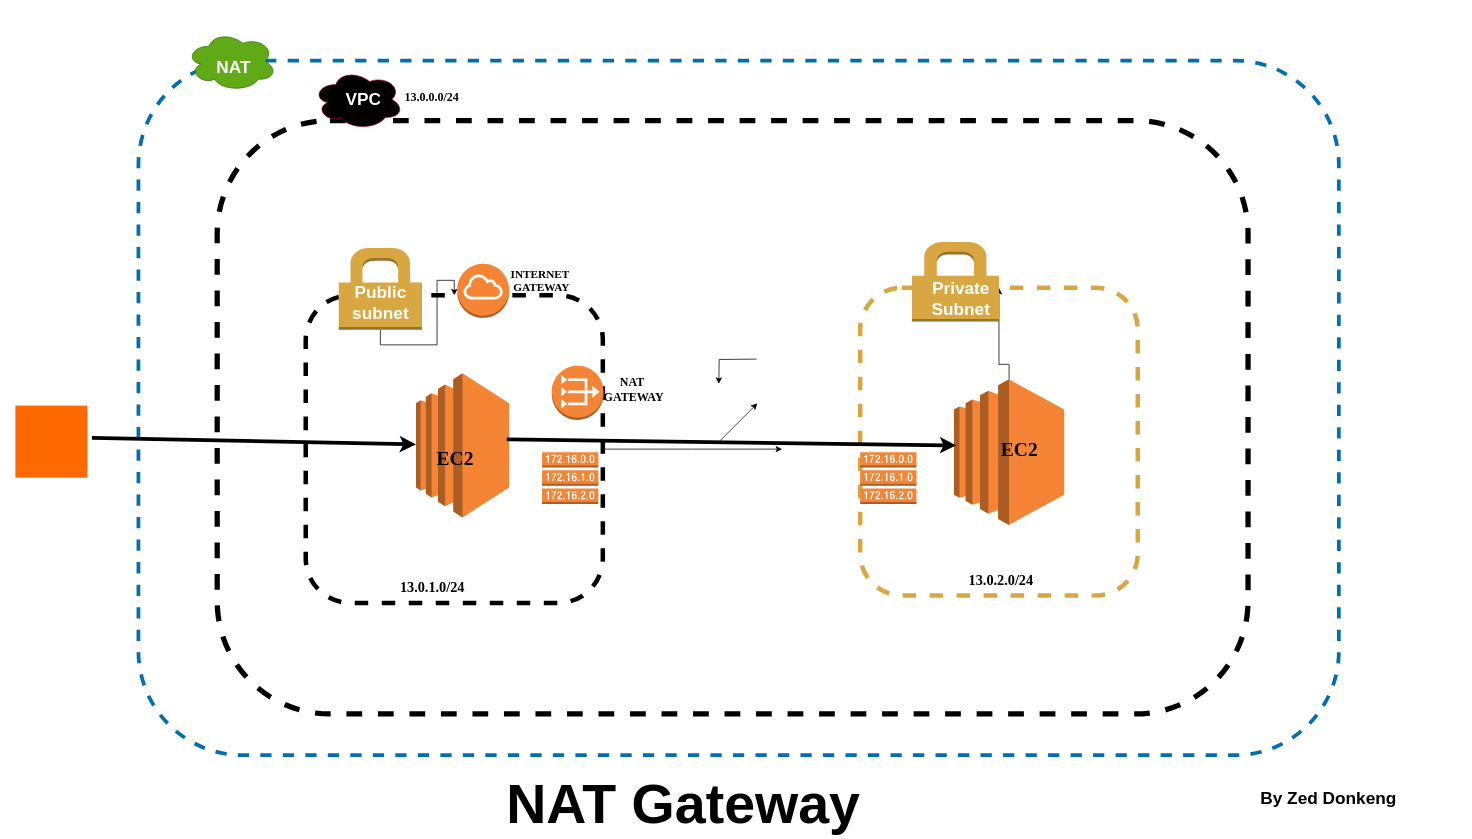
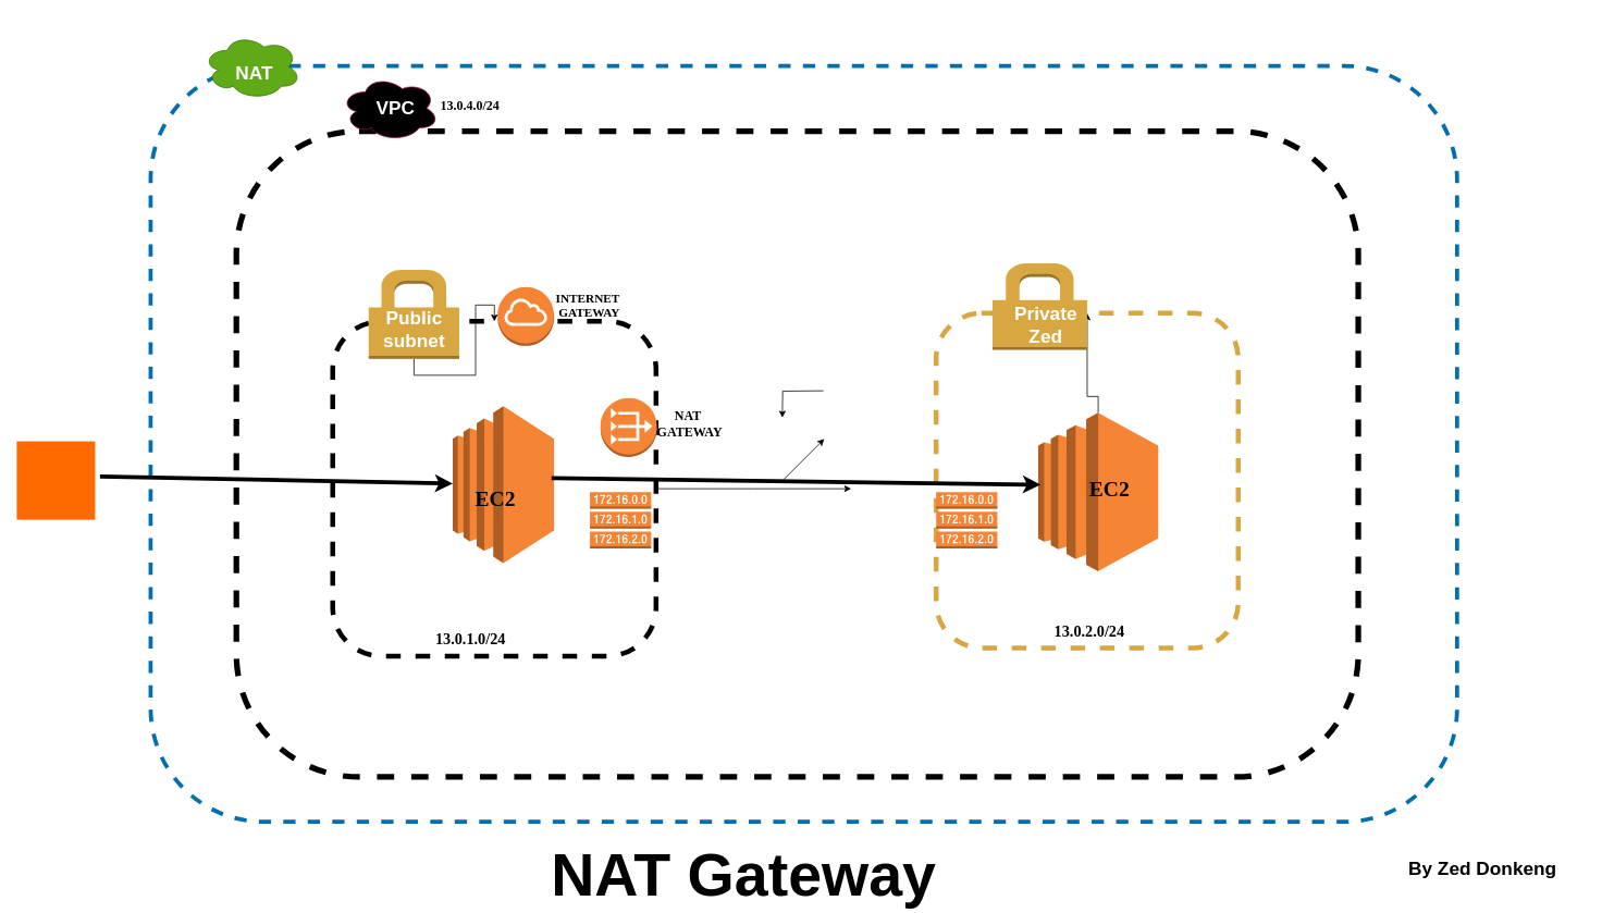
  <mxCell id="0" />
  <mxCell id="1" parent="0" />
  <mxCell id="2" value="" style="rounded=1;arcSize=10;dashed=1;fillColor=none;gradientColor=default;strokeWidth=2;dashPattern=12 12;strokeColor=none;" vertex="1" parent="1"><mxGeometry x="1134" y="267" width="200" height="200" as="geometry" /></mxCell>
  <mxCell id="3" value="" style="dashed=1;html=1;shape=mxgraph.aws3.permissions;fillColor=none;gradientColor=default;dashed=0;dashPattern=12 12;strokeColor=none;" vertex="1" parent="1"><mxGeometry x="1154" y="247" width="30" height="35" as="geometry" /></mxCell>
  <mxCell id="4" value="" style="rounded=1;whiteSpace=wrap;html=1;fontColor=#ffffff;fillColor=light-dark(#FFFFFF,#FFFFFF);strokeColor=light-dark(#006EAF,#00CC00);gradientColor=none;gradientDirection=east;dashed=1;strokeWidth=5;" vertex="1" parent="1"><mxGeometry x="184" y="80" width="1600" height="926" as="geometry" /></mxCell>
  <mxCell id="5" value="" style="rounded=1;whiteSpace=wrap;html=1;fillColor=light-dark(#FFFFFF,#FFFFFF);strokeColor=light-dark(#000000,#000099);strokeWidth=7;perimeterSpacing=6;dashed=1;arcSize=19;" vertex="1" parent="1"><mxGeometry x="289" y="160" width="1374" height="791" as="geometry" /></mxCell>
  <mxCell id="6" value="" style="edgeStyle=orthogonalEdgeStyle;rounded=0;orthogonalLoop=1;jettySize=auto;html=1;" edge="1" parent="1" source="7"><mxGeometry relative="1" as="geometry"><mxPoint x="1042" y="598" as="targetPoint" /></mxGeometry></mxCell>
  <mxCell id="7" value="" style="rounded=1;whiteSpace=wrap;html=1;fillColor=none;dashed=1;strokeColor=light-dark(#000000,#99004D);strokeWidth=6;" vertex="1" parent="1"><mxGeometry x="407" y="393" width="396" height="410" as="geometry" /></mxCell>
  <mxCell id="8" value="" style="outlineConnect=0;dashed=0;verticalLabelPosition=bottom;verticalAlign=top;align=center;html=1;shape=mxgraph.aws3.internet_gateway;fillColor=#F58534;gradientColor=none;" vertex="1" parent="1"><mxGeometry x="609" y="351" width="69" height="72" as="geometry" /></mxCell>
  <mxCell id="9" value="" style="outlineConnect=0;dashed=0;verticalLabelPosition=bottom;verticalAlign=top;align=center;html=1;shape=mxgraph.aws3.vpc_nat_gateway;fillColor=#F58536;gradientColor=none;" vertex="1" parent="1"><mxGeometry x="735" y="487" width="69" height="72" as="geometry" /></mxCell>
  <mxCell id="10" value="" style="rounded=1;whiteSpace=wrap;html=1;fillColor=none;dashed=1;strokeColor=light-dark(#D9A741,#835801);strokeWidth=6;" vertex="1" parent="1"><mxGeometry x="1146" y="383" width="370" height="410" as="geometry" /></mxCell>
  <mxCell id="11" style="edgeStyle=orthogonalEdgeStyle;rounded=0;orthogonalLoop=1;jettySize=auto;html=1;exitX=0.5;exitY=1;exitDx=0;exitDy=0;exitPerimeter=0;" edge="1" parent="1" source="12" target="7"><mxGeometry relative="1" as="geometry" /></mxCell>
  <mxCell id="12" value="" style="dashed=0;html=1;shape=mxgraph.aws3.permissions;fillColor=light-dark(#D9A741,#99004D);gradientColor=none;dashed=0;" vertex="1" parent="1"><mxGeometry x="451" y="330" width="111" height="109" as="geometry" /></mxCell>
  <mxCell id="13" value="" style="endArrow=classic;html=1;rounded=0;" edge="1" parent="1"><mxGeometry width="50" height="50" relative="1" as="geometry"><mxPoint x="959" y="587" as="sourcePoint" /><mxPoint x="1009" y="537" as="targetPoint" /></mxGeometry></mxCell>
  <mxCell id="14" value="" style="outlineConnect=0;dashed=0;verticalLabelPosition=bottom;verticalAlign=top;align=center;html=1;shape=mxgraph.aws3.ec2;fillColor=#F58534;gradientColor=none;" vertex="1" parent="1"><mxGeometry x="554" y="497" width="124" height="192" as="geometry" /></mxCell>
  <mxCell id="15" style="edgeStyle=orthogonalEdgeStyle;rounded=0;orthogonalLoop=1;jettySize=auto;html=1;" edge="1" parent="1" source="16" target="10"><mxGeometry relative="1" as="geometry" /></mxCell>
  <mxCell id="16" value="" style="outlineConnect=0;dashed=0;verticalLabelPosition=bottom;verticalAlign=top;align=center;html=1;shape=mxgraph.aws3.ec2;fillColor=#F58534;gradientColor=none;" vertex="1" parent="1"><mxGeometry x="1271" y="505" width="147" height="194" as="geometry" /></mxCell>
  <mxCell id="17" value="" style="dashed=0;html=1;shape=mxgraph.aws3.permissions;fillColor=#D9A741;gradientColor=none;dashed=0;" vertex="1" parent="1"><mxGeometry x="1215" y="322" width="116" height="106" as="geometry" /></mxCell>
  <mxCell id="18" value="" style="ellipse;shape=cloud;whiteSpace=wrap;html=1;fillColor=#60a917;fontColor=#ffffff;strokeColor=#2D7600;" vertex="1" parent="1"><mxGeometry x="248" y="41" width="120" height="80" as="geometry" /></mxCell>
  <mxCell id="19" value="" style="ellipse;shape=cloud;whiteSpace=wrap;html=1;fillColor=light-dark(#000000,#000099);fontColor=#ffffff;strokeColor=#A50040;gradientColor=none;" vertex="1" parent="1"><mxGeometry x="417" y="92" width="120" height="80" as="geometry" /></mxCell>
  <mxCell id="20" value="NAT" style="text;html=1;align=center;verticalAlign=middle;whiteSpace=wrap;rounded=0;fontColor=light-dark(#FFFFFF,#FBFFFB);fontStyle=1;spacing=4;fontSize=23;" vertex="1" parent="1"><mxGeometry x="207" y="20" width="208" height="137" as="geometry" /></mxCell>
  <mxCell id="21" value="VPC&lt;span style=&quot;color: rgba(0, 0, 0, 0); font-family: monospace; font-size: 0px; font-weight: 400; text-align: start; text-wrap-mode: nowrap;&quot;&gt;%3CmxGraphModel%3E%3Croot%3E%3CmxCell%20id%3D%220%22%2F%3E%3CmxCell%20id%3D%221%22%20parent%3D%220%22%2F%3E%3CmxCell%20id%3D%222%22%20value%3D%22AWS%22%20style%3D%22text%3Bhtml%3D1%3Balign%3Dcenter%3BverticalAlign%3Dmiddle%3BwhiteSpace%3Dwrap%3Brounded%3D0%3BfontColor%3Dlight-dark(%23FFFFFF%2C%23FBFFFB)%3BfontStyle%3D1%3Bspacing%3D4%3BfontSize%3D23%3B%22%20vertex%3D%221%22%20parent%3D%221%22%3E%3CmxGeometry%20x%3D%22-960%22%20y%3D%2225.5%22%20width%3D%22208%22%20height%3D%22137%22%20as%3D%22geometry%22%2F%3E%3C%2FmxCell%3E%3C%2Froot%3E%3C%2FmxGraphModel%3E&lt;/span&gt;" style="text;html=1;align=center;verticalAlign=middle;whiteSpace=wrap;rounded=0;fontColor=light-dark(#FFFFFF,#FBFFFB);fontStyle=1;spacing=4;fontSize=23;" vertex="1" parent="1"><mxGeometry x="380" y="63.5" width="208" height="137" as="geometry" /></mxCell>
  <mxCell id="22" value="Public&lt;div&gt;subnet&lt;span style=&quot;color: rgba(0, 0, 0, 0); font-family: monospace; font-size: 0px; font-weight: 400; text-align: start; text-wrap-mode: nowrap;&quot;&gt;%3CmxGraphModel%3E%3Croot%3E%3CmxCell%20id%3D%220%22%2F%3E%3CmxCell%20id%3D%221%22%20parent%3D%220%22%2F%3E%3CmxCell%20id%3D%222%22%20value%3D%22VPC%26lt%3Bspan%20style%3D%26quot%3Bcolor%3A%20rgba(0%2C%200%2C%200%2C%200)%3B%20font-family%3A%20monospace%3B%20font-size%3A%200px%3B%20font-weight%3A%20400%3B%20text-align%3A%20start%3B%20text-wrap-mode%3A%20nowrap%3B%26quot%3B%26gt%3B%253CmxGraphModel%253E%253Croot%253E%253CmxCell%2520id%253D%25220%2522%252F%253E%253CmxCell%2520id%253D%25221%2522%2520parent%253D%25220%2522%252F%253E%253CmxCell%2520id%253D%25222%2522%2520value%253D%2522AWS%2522%2520style%253D%2522text%253Bhtml%253D1%253Balign%253Dcenter%253BverticalAlign%253Dmiddle%253BwhiteSpace%253Dwrap%253Brounded%253D0%253BfontColor%253Dlight-dark(%2523FFFFFF%252C%2523FBFFFB)%253BfontStyle%253D1%253Bspacing%253D4%253BfontSize%253D23%253B%2522%2520vertex%253D%25221%2522%2520parent%253D%25221%2522%253E%253CmxGeometry%2520x%253D%2522-960%2522%2520y%253D%252225.5%2522%2520width%253D%2522208%2522%2520height%253D%2522137%2522%2520as%253D%2522geometry%2522%252F%253E%253C%252FmxCell%253E%253C%252Froot%253E%253C%252FmxGraphModel%253E%26lt%3B%2Fspan%26gt%3B%22%20style%3D%22text%3Bhtml%3D1%3Balign%3Dcenter%3BverticalAlign%3Dmiddle%3BwhiteSpace%3Dwrap%3Brounded%3D0%3BfontColor%3Dlight-dark(%23FFFFFF%2C%23FBFFFB)%3BfontStyle%3D1%3Bspacing%3D4%3BfontSize%3D23%3B%22%20vertex%3D%221%22%20parent%3D%221%22%3E%3CmxGeometry%20x%3D%22-784%22%20y%3D%2276.5%22%20width%3D%22208%22%20height%3D%22137%22%20as%3D%22geometry%22%2F%3E%3C%2FmxCell%3E%3C%2Froot%3E%3C%2FmxGraphModel%3E&lt;/span&gt;&lt;/div&gt;" style="text;html=1;align=center;verticalAlign=middle;whiteSpace=wrap;rounded=0;fontColor=light-dark(#FFFFFF,#FBFFFB);fontStyle=1;spacing=4;fontSize=23;" vertex="1" parent="1"><mxGeometry x="402.5" y="334" width="208" height="137" as="geometry" /></mxCell>
  <mxCell id="23" value="" style="endArrow=classic;html=1;rounded=0;strokeColor=light-dark(#000000,#F60000);strokeWidth=5;" edge="1" parent="1" target="14"><mxGeometry width="50" height="50" relative="1" as="geometry"><mxPoint x="122" y="583" as="sourcePoint" /><mxPoint x="336" y="441" as="targetPoint" /></mxGeometry></mxCell>
- <mxCell id="24" value="Private&lt;div&gt;Subnet&lt;/div&gt;" style="text;html=1;align=center;verticalAlign=middle;whiteSpace=wrap;rounded=0;fontColor=light-dark(#FFFFFF,#FBFFFB);fontStyle=1;spacing=4;fontSize=23;" vertex="1" parent="1"><mxGeometry x="1180" y="334" width="201" height="127" as="geometry" /></mxCell>
+ <mxCell id="24" value="Private&lt;div&gt;Zed&lt;/div&gt;" style="text;html=1;align=center;verticalAlign=middle;whiteSpace=wrap;rounded=0;fontColor=light-dark(#FFFFFF,#FBFFFB);fontStyle=1;spacing=4;fontSize=23;" vertex="1" parent="1"><mxGeometry x="1180" y="334" width="201" height="127" as="geometry" /></mxCell>
  <mxCell id="25" value="" style="endArrow=classic;html=1;rounded=0;strokeColor=light-dark(#000000,#FF0000);strokeWidth=5;" edge="1" parent="1"><mxGeometry width="50" height="50" relative="1" as="geometry"><mxPoint x="675" y="585" as="sourcePoint" /><mxPoint x="1274" y="593.016" as="targetPoint" /></mxGeometry></mxCell>
  <mxCell id="26" value="INTERNET&amp;nbsp;&lt;div&gt;GATEWAY&lt;/div&gt;" style="text;html=1;align=center;verticalAlign=middle;whiteSpace=wrap;rounded=0;fontColor=light-dark(#000000,#000000);fontStyle=1;fontFamily=Comic Sans MS;fontSize=15;" vertex="1" parent="1"><mxGeometry x="630" y="322" width="183" height="102" as="geometry" /></mxCell>
  <mxCell id="27" value="NAT&lt;span style=&quot;background-color: transparent;&quot;&gt;&amp;nbsp;&lt;/span&gt;&lt;div&gt;&lt;div&gt;GATEWAY&lt;/div&gt;&lt;/div&gt;" style="text;html=1;align=center;verticalAlign=middle;whiteSpace=wrap;rounded=0;fontColor=light-dark(#000000,#000000);fontStyle=1;fontFamily=Comic Sans MS;fontSize=16;" vertex="1" parent="1"><mxGeometry x="753" y="467" width="183" height="102" as="geometry" /></mxCell>
  <mxCell id="28" value="&lt;font style=&quot;font-size: 26px;&quot;&gt;EC2&lt;/font&gt;" style="text;html=1;align=center;verticalAlign=middle;whiteSpace=wrap;rounded=0;fontColor=light-dark(#000000,#000000);fontStyle=1;fontFamily=Comic Sans MS;fontSize=16;" vertex="1" parent="1"><mxGeometry x="515" y="559" width="183" height="102" as="geometry" /></mxCell>
  <mxCell id="29" value="&lt;font style=&quot;font-size: 26px;&quot;&gt;EC2&lt;/font&gt;" style="text;html=1;align=center;verticalAlign=middle;whiteSpace=wrap;rounded=0;fontColor=light-dark(#000000,#000000);fontStyle=1;fontFamily=Comic Sans MS;fontSize=16;" vertex="1" parent="1"><mxGeometry x="1267" y="547" width="183" height="102" as="geometry" /></mxCell>
- <mxCell id="30" value="13.0.0.0/24" style="text;html=1;align=left;verticalAlign=middle;whiteSpace=wrap;rounded=0;fontColor=light-dark(#000000,#000000);fontStyle=1;fontSize=16;fontFamily=Comic Sans MS;" vertex="1" parent="1"><mxGeometry x="537" y="114" width="121" height="30" as="geometry" /></mxCell>
+ <mxCell id="30" value="13.0.4.0/24" style="text;html=1;align=left;verticalAlign=middle;whiteSpace=wrap;rounded=0;fontColor=light-dark(#000000,#000000);fontStyle=1;fontSize=16;fontFamily=Comic Sans MS;" vertex="1" parent="1"><mxGeometry x="537" y="114" width="121" height="30" as="geometry" /></mxCell>
  <mxCell id="31" value="13.0.1&lt;span style=&quot;background-color: transparent;&quot;&gt;.0/24&lt;/span&gt;" style="text;html=1;align=left;verticalAlign=middle;whiteSpace=wrap;rounded=0;fontColor=light-dark(#000000,#000000);fontStyle=1;fontSize=19;fontFamily=Comic Sans MS;" vertex="1" parent="1"><mxGeometry x="531" y="768" width="121" height="30" as="geometry" /></mxCell>
  <mxCell id="32" value="13.0.2&lt;span style=&quot;background-color: transparent;&quot;&gt;.0/24&lt;/span&gt;" style="text;html=1;align=left;verticalAlign=middle;whiteSpace=wrap;rounded=0;fontColor=light-dark(#000000,#000000);fontStyle=1;fontSize=19;fontFamily=Comic Sans MS;" vertex="1" parent="1"><mxGeometry x="1289" y="759" width="121" height="30" as="geometry" /></mxCell>
  <mxCell id="33" value="&lt;font&gt;&lt;b&gt;NAT Gateway&lt;/b&gt;&lt;/font&gt;" style="text;html=1;align=center;verticalAlign=middle;whiteSpace=wrap;rounded=0;fontColor=light-dark(#000000,#190033);fontSize=74;" vertex="1" parent="1"><mxGeometry x="630" y="1048" width="561" height="48" as="geometry" /></mxCell>
  <mxCell id="34" value="" style="outlineConnect=0;dashed=0;verticalLabelPosition=bottom;verticalAlign=top;align=center;html=1;shape=mxgraph.aws3.route_table;fillColor=#F58536;gradientColor=none;" vertex="1" parent="1"><mxGeometry x="722" y="602" width="75" height="69" as="geometry" /></mxCell>
  <mxCell id="35" value="" style="outlineConnect=0;dashed=0;verticalLabelPosition=bottom;verticalAlign=top;align=center;html=1;shape=mxgraph.aws3.route_table;fillColor=#F58536;gradientColor=none;" vertex="1" parent="1"><mxGeometry x="1146" y="602" width="75" height="69" as="geometry" /></mxCell>
  <mxCell id="36" value="" style="edgeStyle=orthogonalEdgeStyle;rounded=0;orthogonalLoop=1;jettySize=auto;html=1;" edge="1" parent="1"><mxGeometry relative="1" as="geometry"><mxPoint x="1008" y="478" as="sourcePoint" /><mxPoint x="957.571" y="511" as="targetPoint" /></mxGeometry></mxCell>
- <mxCell id="37" value="&lt;font style=&quot;font-size: 23px;&quot;&gt;&lt;b&gt;By Zed Donkeng&lt;/b&gt;&lt;/font&gt;" style="text;html=1;align=center;verticalAlign=middle;whiteSpace=wrap;rounded=0;fontColor=light-dark(#000000,#000000);" vertex="1" parent="1"><mxGeometry x="1646" y="1032" width="249" height="64" as="geometry" /></mxCell>
+ <mxCell id="37" value="&lt;font style=&quot;font-size: 23px;&quot;&gt;&lt;b&gt;By Zed Donkeng&lt;/b&gt;&lt;/font&gt;" style="text;html=1;align=center;verticalAlign=middle;whiteSpace=wrap;rounded=0;fontColor=light-dark(#000000,#000000);" vertex="1" parent="1"><mxGeometry x="1691" y="1032" width="249" height="64" as="geometry" /></mxCell>
  <mxCell id="38" value="" style="points=[];aspect=fixed;html=1;align=center;shadow=0;dashed=0;fillColor=#FF6A00;strokeColor=none;shape=mxgraph.alibaba_cloud.user;" vertex="1" parent="1"><mxGeometry x="20" y="540" width="96" height="96" as="geometry" /></mxCell>
